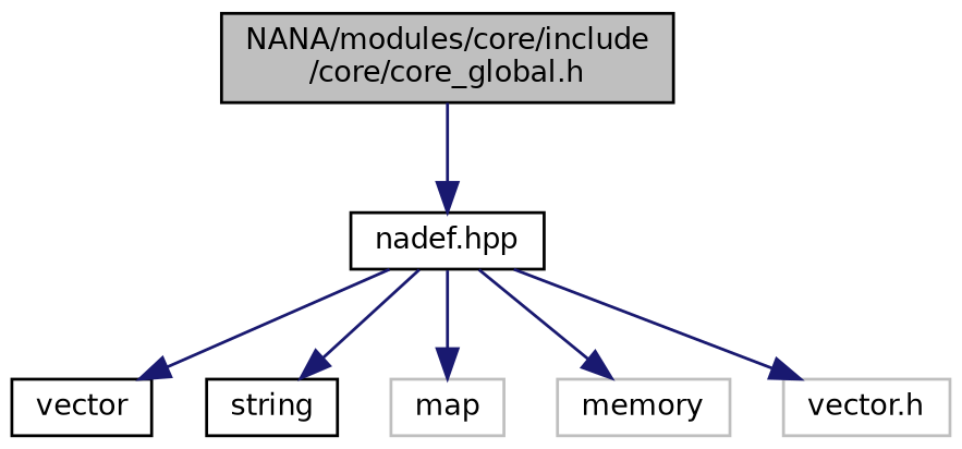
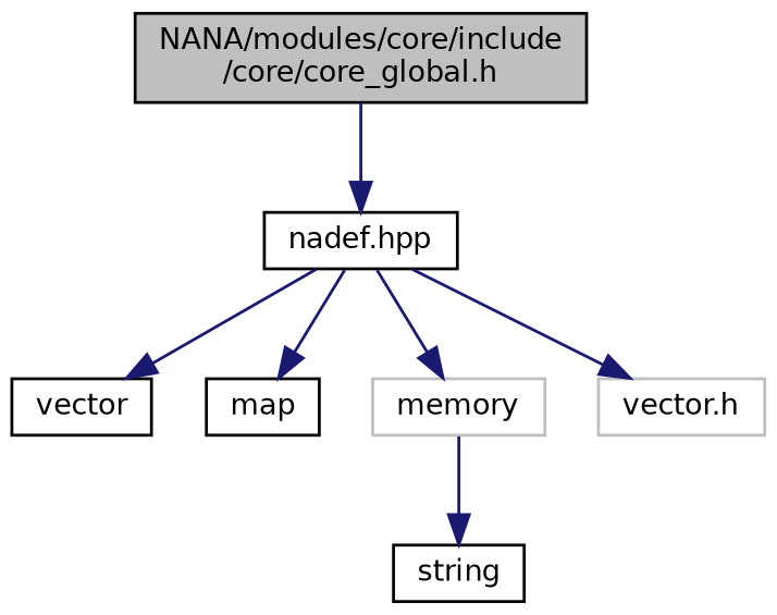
  digraph {
    node [color=black fillcolor=white fontname=Helvetica fontsize=10 shape=record style=filled]
    edge [color=midnightblue fontname=Helvetica fontsize=10 labelfontname=Helvetica labelfontsize=10 style=solid]
    n1 [fillcolor=grey75 fontcolor=black height=0.2 label="NANA/modules/core/include\l/core/core_global.h" width=0.4]
    n2 [height=0.2 label="nadef.hpp" width=0.4]
    n3 [height=0.2 label=vector width=0.4]
    n4 [height=0.2 label=string width=0.4]
-   n5 [color=grey75 height=0.2 label=map width=0.4]
+   n5 [height=0.2 label=map width=0.4]
    n6 [color=grey75 height=0.2 label=memory width=0.4]
    n7 [color=grey75 height=0.2 label="vector.h" width=0.4]
    n1 -> n2
    n2 -> n3
-   n2 -> n4
+   n6 -> n4
    n2 -> n5
    n2 -> n6
    n2 -> n7
  }
